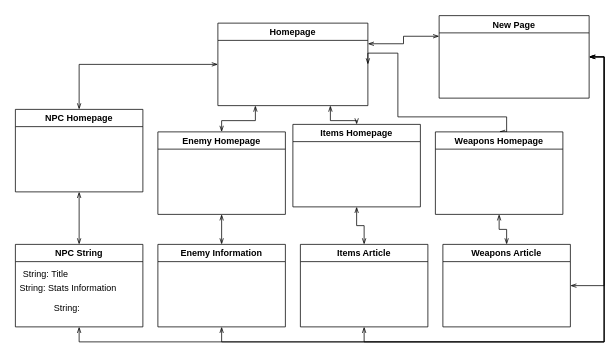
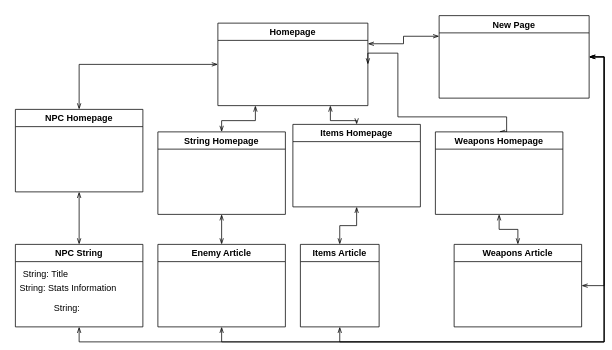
  <mxCell id="0" />
  <mxCell id="1" parent="0" />
  <mxCell id="2" style="edgeStyle=orthogonalEdgeStyle;rounded=0;orthogonalLoop=1;jettySize=auto;html=1;exitX=0;exitY=0.5;exitDx=0;exitDy=0;entryX=0.5;entryY=0;entryDx=0;entryDy=0;startArrow=openThin;startFill=0;endArrow=openThin;endFill=0;" edge="1" parent="1" source="6" target="7"><mxGeometry relative="1" as="geometry" /></mxCell>
  <mxCell id="3" style="edgeStyle=orthogonalEdgeStyle;rounded=0;orthogonalLoop=1;jettySize=auto;html=1;exitX=0.75;exitY=1;exitDx=0;exitDy=0;entryX=0.5;entryY=0;entryDx=0;entryDy=0;startArrow=openThin;startFill=0;endArrow=openThin;endFill=0;" edge="1" parent="1" source="6" target="9"><mxGeometry relative="1" as="geometry" /></mxCell>
  <mxCell id="4" style="edgeStyle=orthogonalEdgeStyle;rounded=0;orthogonalLoop=1;jettySize=auto;html=1;exitX=1;exitY=0.5;exitDx=0;exitDy=0;entryX=0.5;entryY=0;entryDx=0;entryDy=0;startArrow=openThin;startFill=0;endArrow=openThin;endFill=0;" edge="1" parent="1" source="6" target="10"><mxGeometry relative="1" as="geometry"><Array as="points"><mxPoint x="530" y="70" /><mxPoint x="530" y="155" /><mxPoint x="675" y="155" /></Array></mxGeometry></mxCell>
  <mxCell id="5" style="edgeStyle=orthogonalEdgeStyle;rounded=0;orthogonalLoop=1;jettySize=auto;html=1;exitX=1;exitY=0.25;exitDx=0;exitDy=0;entryX=0;entryY=0.25;entryDx=0;entryDy=0;startArrow=openThin;startFill=0;endArrow=openThin;endFill=0;" edge="1" parent="1" source="6" target="28"><mxGeometry relative="1" as="geometry" /></mxCell>
  <mxCell id="6" value="Homepage" style="swimlane;" vertex="1" parent="1"><mxGeometry x="290" y="30" width="200" height="110" as="geometry" /></mxCell>
  <mxCell id="7" value="NPC Homepage" style="swimlane;" vertex="1" parent="1"><mxGeometry x="20" y="145" width="170" height="110" as="geometry" /></mxCell>
- <mxCell id="8" value="Enemy Homepage" style="swimlane;" vertex="1" parent="1"><mxGeometry x="210" y="175" width="170" height="110" as="geometry" /></mxCell>
+ <mxCell id="8" value="String Homepage" style="swimlane;" vertex="1" parent="1"><mxGeometry x="210" y="175" width="170" height="110" as="geometry" /></mxCell>
  <mxCell id="9" value="Items Homepage" style="swimlane;" vertex="1" parent="1"><mxGeometry x="390" y="165" width="170" height="110" as="geometry" /></mxCell>
  <mxCell id="10" value="Weapons Homepage" style="swimlane;" vertex="1" parent="1"><mxGeometry x="580" y="175" width="170" height="110" as="geometry" /></mxCell>
  <mxCell id="11" style="edgeStyle=orthogonalEdgeStyle;rounded=0;orthogonalLoop=1;jettySize=auto;html=1;exitX=0.25;exitY=1;exitDx=0;exitDy=0;entryX=0.5;entryY=0;entryDx=0;entryDy=0;startArrow=openThin;startFill=0;endArrow=openThin;endFill=0;" edge="1" parent="1" source="6" target="8"><mxGeometry relative="1" as="geometry"><mxPoint x="300" y="80" as="sourcePoint" /><mxPoint x="115" y="185" as="targetPoint" /></mxGeometry></mxCell>
  <mxCell id="12" style="edgeStyle=orthogonalEdgeStyle;rounded=0;orthogonalLoop=1;jettySize=auto;html=1;exitX=0.5;exitY=0;exitDx=0;exitDy=0;entryX=0.5;entryY=1;entryDx=0;entryDy=0;startArrow=openThin;startFill=0;endArrow=openThin;endFill=0;" edge="1" parent="1" source="14" target="7"><mxGeometry relative="1" as="geometry" /></mxCell>
  <mxCell id="13" style="edgeStyle=orthogonalEdgeStyle;rounded=0;orthogonalLoop=1;jettySize=auto;html=1;exitX=0.75;exitY=0;exitDx=0;exitDy=0;startArrow=openThin;startFill=0;endArrow=openThin;endFill=0;" edge="1" parent="1" source="14"><mxGeometry relative="1" as="geometry"><mxPoint x="148" y="325" as="targetPoint" /></mxGeometry></mxCell>
  <mxCell id="14" value="NPC String" style="swimlane;" vertex="1" parent="1"><mxGeometry x="20" y="325" width="170" height="110" as="geometry" /></mxCell>
  <mxCell id="15" value="String: Title" style="text;html=1;align=center;verticalAlign=middle;resizable=0;points=[];autosize=1;strokeColor=none;fillColor=none;" vertex="1" parent="14"><mxGeometry y="30" width="80" height="20" as="geometry" /></mxCell>
  <mxCell id="16" value="String:&amp;nbsp;&lt;span&gt;Stats Information&lt;br&gt;&lt;br&gt;&lt;/span&gt;" style="text;html=1;align=center;verticalAlign=middle;resizable=0;points=[];autosize=1;strokeColor=none;fillColor=none;" vertex="1" parent="14"><mxGeometry y="50" width="140" height="30" as="geometry" /></mxCell>
  <mxCell id="17" value="String:&amp;nbsp;&lt;span&gt;&lt;br&gt;&lt;/span&gt;" style="text;html=1;align=center;verticalAlign=middle;resizable=0;points=[];autosize=1;strokeColor=none;fillColor=none;" vertex="1" parent="14"><mxGeometry x="45" y="75" width="50" height="20" as="geometry" /></mxCell>
  <mxCell id="18" style="edgeStyle=orthogonalEdgeStyle;rounded=0;orthogonalLoop=1;jettySize=auto;html=1;exitX=0.5;exitY=0;exitDx=0;exitDy=0;entryX=0.5;entryY=1;entryDx=0;entryDy=0;startArrow=openThin;startFill=0;endArrow=openThin;endFill=0;" edge="1" parent="1" source="19" target="8"><mxGeometry relative="1" as="geometry" /></mxCell>
- <mxCell id="19" value="Enemy Information" style="swimlane;" vertex="1" parent="1"><mxGeometry x="210" y="325" width="170" height="110" as="geometry" /></mxCell>
+ <mxCell id="19" value="Enemy Article" style="swimlane;" vertex="1" parent="1"><mxGeometry x="210" y="325" width="170" height="110" as="geometry" /></mxCell>
  <mxCell id="20" style="edgeStyle=orthogonalEdgeStyle;rounded=0;orthogonalLoop=1;jettySize=auto;html=1;exitX=0.5;exitY=0;exitDx=0;exitDy=0;entryX=0.5;entryY=1;entryDx=0;entryDy=0;startArrow=openThin;startFill=0;endArrow=openThin;endFill=0;" edge="1" parent="1" source="21" target="9"><mxGeometry relative="1" as="geometry" /></mxCell>
- <mxCell id="21" value="Items Article" style="swimlane;" vertex="1" parent="1"><mxGeometry x="400" y="325" width="170" height="110" as="geometry" /></mxCell>
+ <mxCell id="21" value="Items Article" style="swimlane;" vertex="1" parent="1"><mxGeometry x="400" y="325" width="105" height="110" as="geometry" /></mxCell>
  <mxCell id="22" style="edgeStyle=orthogonalEdgeStyle;rounded=0;orthogonalLoop=1;jettySize=auto;html=1;exitX=0.5;exitY=0;exitDx=0;exitDy=0;entryX=0.5;entryY=1;entryDx=0;entryDy=0;startArrow=openThin;startFill=0;endArrow=openThin;endFill=0;" edge="1" parent="1" source="23" target="10"><mxGeometry relative="1" as="geometry" /></mxCell>
- <mxCell id="23" value="Weapons Article" style="swimlane;" vertex="1" parent="1"><mxGeometry x="590" y="325" width="170" height="110" as="geometry" /></mxCell>
+ <mxCell id="23" value="Weapons Article" style="swimlane;" vertex="1" parent="1"><mxGeometry x="605" y="325" width="170" height="110" as="geometry" /></mxCell>
  <mxCell id="24" style="edgeStyle=orthogonalEdgeStyle;rounded=0;orthogonalLoop=1;jettySize=auto;html=1;exitX=1;exitY=0.5;exitDx=0;exitDy=0;entryX=1;entryY=0.5;entryDx=0;entryDy=0;startArrow=openThin;startFill=0;endArrow=openThin;endFill=0;" edge="1" parent="1" source="28" target="23"><mxGeometry relative="1" as="geometry" /></mxCell>
  <mxCell id="25" style="edgeStyle=orthogonalEdgeStyle;rounded=0;orthogonalLoop=1;jettySize=auto;html=1;exitX=1;exitY=0.5;exitDx=0;exitDy=0;entryX=0.5;entryY=1;entryDx=0;entryDy=0;startArrow=openThin;startFill=0;endArrow=openThin;endFill=0;" edge="1" parent="1" source="28" target="21"><mxGeometry relative="1" as="geometry" /></mxCell>
  <mxCell id="26" style="edgeStyle=orthogonalEdgeStyle;rounded=0;orthogonalLoop=1;jettySize=auto;html=1;exitX=1;exitY=0.5;exitDx=0;exitDy=0;entryX=0.5;entryY=1;entryDx=0;entryDy=0;startArrow=openThin;startFill=0;endArrow=openThin;endFill=0;" edge="1" parent="1" source="28" target="19"><mxGeometry relative="1" as="geometry" /></mxCell>
  <mxCell id="27" style="edgeStyle=orthogonalEdgeStyle;rounded=0;orthogonalLoop=1;jettySize=auto;html=1;exitX=1;exitY=0.5;exitDx=0;exitDy=0;entryX=0.5;entryY=1;entryDx=0;entryDy=0;startArrow=openThin;startFill=0;endArrow=openThin;endFill=0;" edge="1" parent="1" source="28" target="14"><mxGeometry relative="1" as="geometry" /></mxCell>
  <mxCell id="28" value="New Page" style="swimlane;" vertex="1" parent="1"><mxGeometry x="585" y="20" width="200" height="110" as="geometry" /></mxCell>
